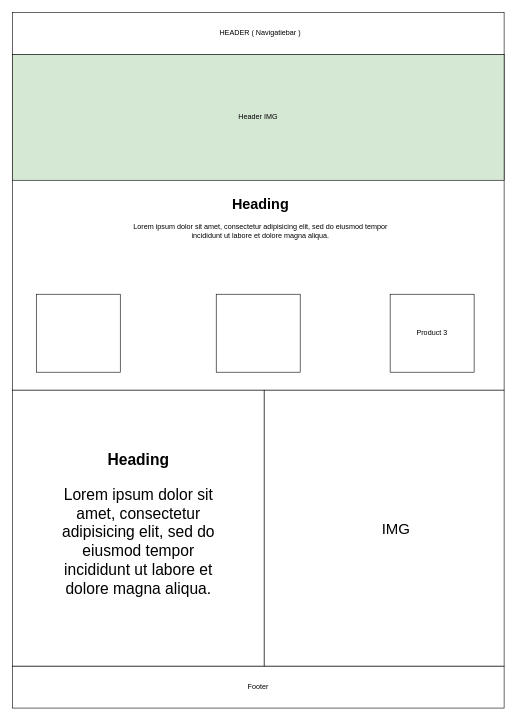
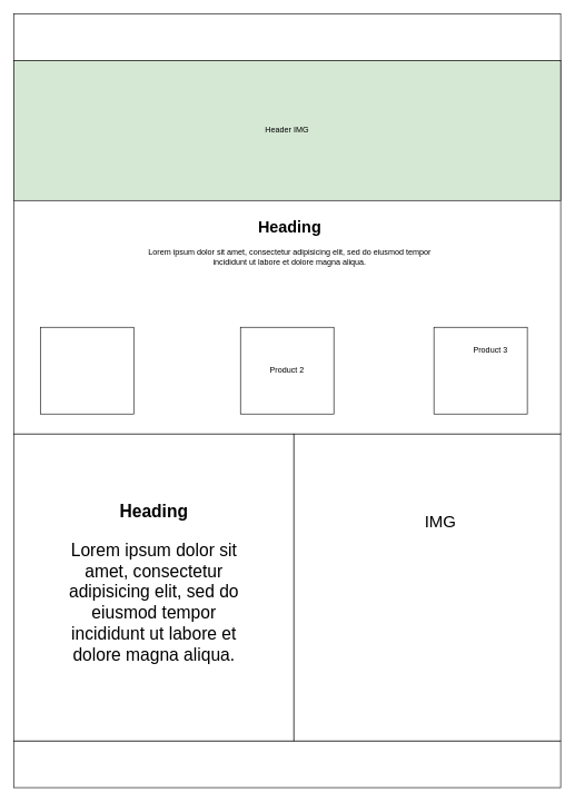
  <mxCell id="0" />
  <mxCell id="1" parent="0" />
  <mxCell id="2" value="" style="rounded=0;whiteSpace=wrap;html=1;" vertex="1" parent="1"><mxGeometry width="820" height="70" as="geometry" x="20" y="20" /></mxCell>
  <mxCell id="3" value="" style="rounded=0;whiteSpace=wrap;html=1;" vertex="1" parent="1"><mxGeometry y="90" width="820" height="560" as="geometry" x="20" /></mxCell>
  <mxCell id="4" value="" style="rounded=0;whiteSpace=wrap;html=1;" vertex="1" parent="1"><mxGeometry y="1110" width="820" height="70" as="geometry" x="20" /></mxCell>
- <mxCell id="5" value="HEADER ( Navigatiebar )" style="text;html=1;strokeColor=none;fillColor=none;align=center;verticalAlign=middle;whiteSpace=wrap;rounded=0;" vertex="1" parent="1"><mxGeometry x="353" y="40" width="161" height="30" as="geometry" /></mxCell>
- <mxCell id="6" value="Footer" style="text;html=1;strokeColor=none;fillColor=none;align=center;verticalAlign=middle;whiteSpace=wrap;rounded=0;" vertex="1" parent="1"><mxGeometry x="400" y="1130" width="60" height="30" as="geometry" /></mxCell>
  <mxCell id="7" value="Header IMG" style="rounded=0;whiteSpace=wrap;html=1;fillColor=#d5e8d4;" vertex="1" parent="1"><mxGeometry y="90" width="820" height="210" as="geometry" x="20" /></mxCell>
  <mxCell id="8" value="" style="rounded=0;whiteSpace=wrap;html=1;" vertex="1" parent="1"><mxGeometry x="60" y="490" width="140" height="130" as="geometry" /></mxCell>
  <mxCell id="9" value="" style="rounded=0;whiteSpace=wrap;html=1;" vertex="1" parent="1"><mxGeometry x="360" y="490" width="140" height="130" as="geometry" /></mxCell>
  <mxCell id="10" value="" style="rounded=0;whiteSpace=wrap;html=1;" vertex="1" parent="1"><mxGeometry x="650" y="490" width="140" height="130" as="geometry" /></mxCell>
- <mxCell id="12" value="Product 3" style="text;html=1;strokeColor=none;fillColor=none;align=center;verticalAlign=middle;whiteSpace=wrap;rounded=0;" vertex="1" parent="1"><mxGeometry x="690" y="540" width="60" height="30" as="geometry" /></mxCell>
+ <mxCell id="11" value="Product 2" style="text;html=1;strokeColor=none;fillColor=none;align=center;verticalAlign=middle;whiteSpace=wrap;rounded=0;" vertex="1" parent="1"><mxGeometry x="400" y="540" width="60" height="30" as="geometry" /></mxCell>
+ <mxCell id="12" value="Product 3" style="text;html=1;strokeColor=none;fillColor=none;align=center;verticalAlign=middle;whiteSpace=wrap;rounded=0;" vertex="1" parent="1"><mxGeometry x="705" y="510" width="60" height="30" as="geometry" /></mxCell>
  <mxCell id="13" value="&lt;h1&gt;Heading&lt;/h1&gt;&lt;p&gt;Lorem ipsum dolor sit amet, consectetur adipisicing elit, sed do eiusmod tempor incididunt ut labore et dolore magna aliqua.&lt;/p&gt;" style="text;html=1;strokeColor=none;fillColor=none;spacing=5;spacingTop=-20;whiteSpace=wrap;overflow=hidden;rounded=0;align=center;" vertex="1" parent="1"><mxGeometry x="204" y="320" width="460" height="120" as="geometry" /></mxCell>
  <mxCell id="14" value="" style="rounded=0;whiteSpace=wrap;html=1;align=center;" vertex="1" parent="1"><mxGeometry y="650" width="420" height="460" as="geometry" x="20" /></mxCell>
  <mxCell id="15" value="" style="rounded=0;whiteSpace=wrap;html=1;align=center;" vertex="1" parent="1"><mxGeometry x="440" y="650" width="400" height="460" as="geometry" /></mxCell>
  <mxCell id="16" value="&lt;h1 style=&quot;font-size: 26px&quot;&gt;&lt;font style=&quot;font-size: 26px&quot;&gt;Heading&lt;/font&gt;&lt;/h1&gt;&lt;p style=&quot;font-size: 26px&quot;&gt;&lt;font style=&quot;font-size: 26px&quot;&gt;Lorem ipsum dolor sit amet, consectetur adipisicing elit, sed do eiusmod tempor incididunt ut labore et dolore magna aliqua.&lt;/font&gt;&lt;/p&gt;" style="text;html=1;strokeColor=none;fillColor=none;spacing=5;spacingTop=-20;whiteSpace=wrap;overflow=hidden;rounded=0;align=center;" vertex="1" parent="1"><mxGeometry x="77.5" y="745" width="305" height="270" as="geometry" /></mxCell>
- <mxCell id="17" value="IMG" style="text;html=1;strokeColor=none;fillColor=none;align=center;verticalAlign=middle;whiteSpace=wrap;rounded=0;fontSize=25;" vertex="1" parent="1"><mxGeometry x="630" y="865" width="60" height="30" as="geometry" /></mxCell>
+ <mxCell id="17" value="IMG" style="text;html=1;strokeColor=none;fillColor=none;align=center;verticalAlign=middle;whiteSpace=wrap;rounded=0;fontSize=25;" vertex="1" parent="1"><mxGeometry x="630" y="765" width="60" height="30" as="geometry" /></mxCell>
